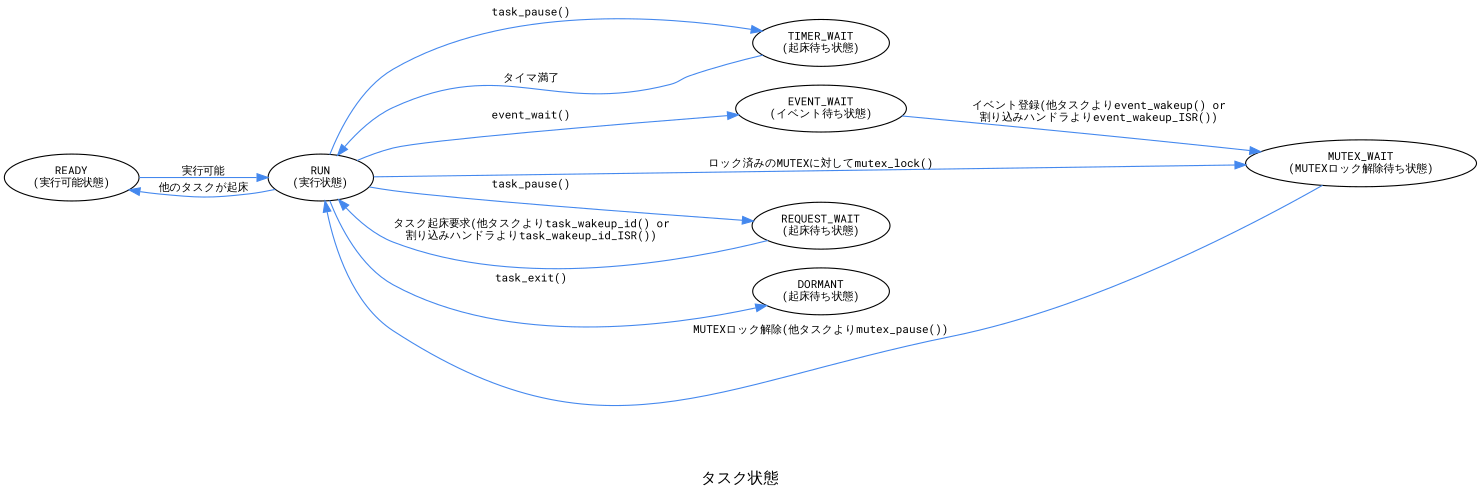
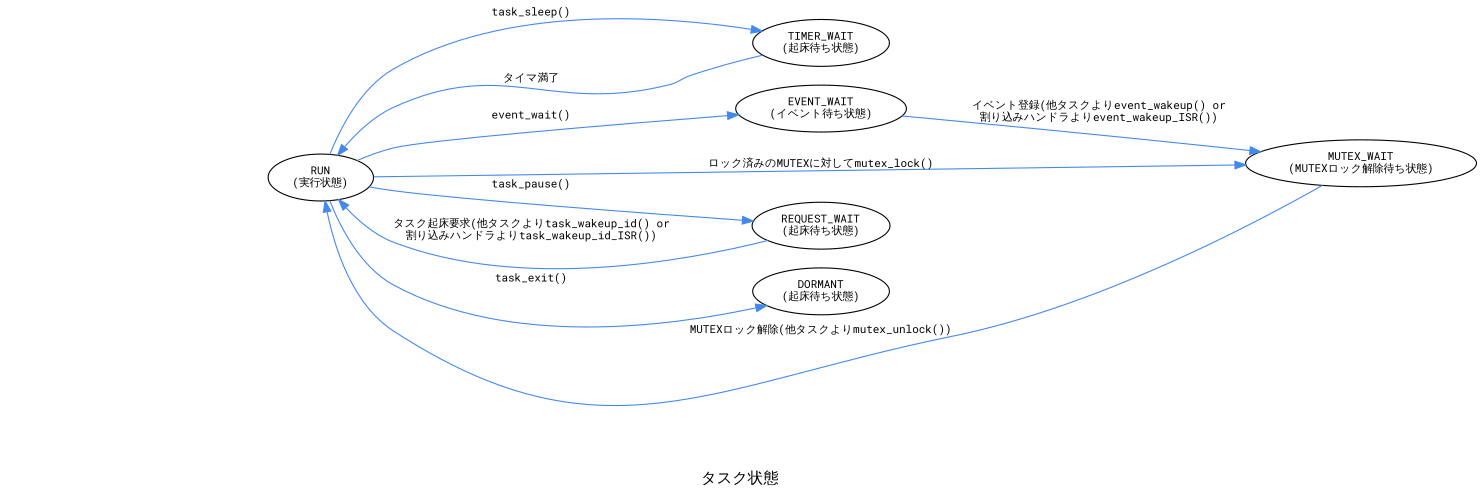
  digraph {
    fontname="Roboto Mono"
    label="タスク状態"
    rankdir=LR
    node [fontname="Roboto Mono" fontsize=10]
    edge [color="#4488EE" fontname="Roboto Mono" fontsize=10 labelfloat=false]
-   n1 [label="READY\n(実行可能状態)"]
    n2 [label="RUN\n(実行状態)"]
    n3 [label="TIMER_WAIT\n(起床待ち状態)"]
    n4 [label="EVENT_WAIT\n(イベント待ち状態)"]
    n5 [label="MUTEX_WAIT\n(MUTEXロック解除待ち状態)"]
    n6 [label="REQUEST_WAIT\n(起床待ち状態)"]
    n7 [label="DORMANT\n(起床待ち状態)"]
-   n1 -> n2 [label="実行可能"]
-   n2 -> n1 [label="他のタスクが起床"]
-   n2 -> n3 [label="task_pause()"]
+   n2 -> n3 [label="task_sleep()"]
    n2 -> n4 [label="event_wait()"]
    n2 -> n5 [label="ロック済みのMUTEXに対してmutex_lock()"]
    n2 -> n6 [label="task_pause()"]
    n2 -> n7 [label="task_exit()"]
    n3 -> n2 [label="タイマ満了"]
    n4 -> n5 [label="イベント登録(他タスクよりevent_wakeup() or\n割り込みハンドラよりevent_wakeup_ISR())"]
-   n5 -> n2 [label="MUTEXロック解除(他タスクよりmutex_pause())"]
+   n5 -> n2 [label="MUTEXロック解除(他タスクよりmutex_unlock())"]
    n6 -> n2 [label="タスク起床要求(他タスクよりtask_wakeup_id() or\n割り込みハンドラよりtask_wakeup_id_ISR())"]
  }
